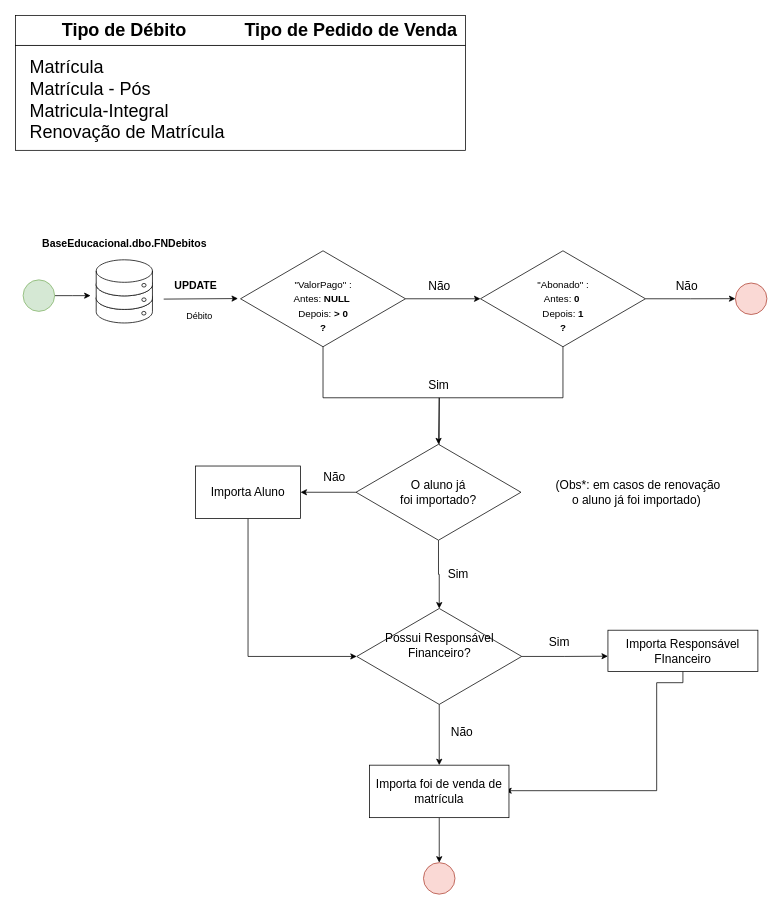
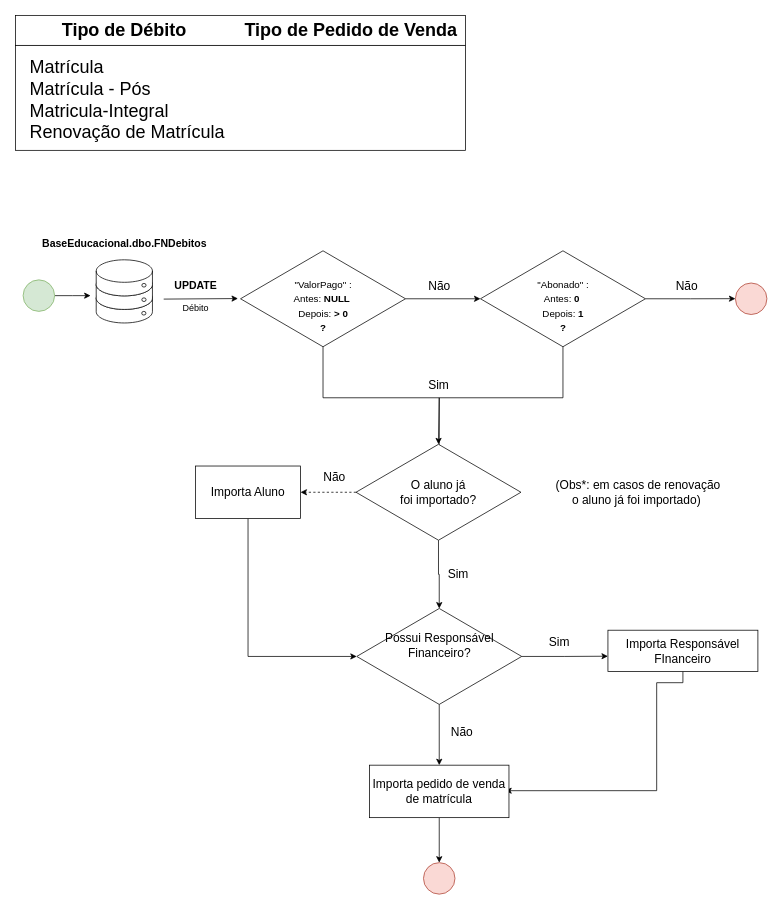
  <mxCell id="0" />
  <mxCell id="1" parent="0" />
  <mxCell id="2" value="" style="whiteSpace=wrap;html=1;fillColor=default;" vertex="1" parent="1"><mxGeometry x="20" y="20" width="600" height="40" as="geometry" /></mxCell>
  <mxCell id="3" value="" style="group;strokeColor=default;fillColor=default;" vertex="1" connectable="0" parent="1"><mxGeometry x="20" y="60" width="600" height="140" as="geometry" /></mxCell>
  <mxCell id="4" value="&lt;div style=&quot;&quot;&gt;&lt;span style=&quot;font-size: 24px; background-color: initial; border-color: var(--border-color);&quot;&gt;Matrícula&lt;/span&gt;&lt;/div&gt;&lt;font style=&quot;font-size: 24px;&quot;&gt;&lt;div style=&quot;&quot;&gt;&lt;span style=&quot;background-color: initial; border-color: var(--border-color);&quot;&gt;Matrícula - Pós&lt;/span&gt;&lt;/div&gt;&lt;span style=&quot;border-color: var(--border-color);&quot;&gt;&lt;div style=&quot;&quot;&gt;&lt;span style=&quot;background-color: initial; border-color: var(--border-color);&quot;&gt;Matricula-Integral&lt;/span&gt;&lt;/div&gt;&lt;/span&gt;&lt;span style=&quot;border-color: var(--border-color);&quot;&gt;&lt;div style=&quot;&quot;&gt;&lt;span style=&quot;background-color: initial; border-color: var(--border-color);&quot;&gt;Renovação de Matrícula&lt;/span&gt;&lt;/div&gt;&lt;/span&gt;&lt;/font&gt;" style="text;html=1;strokeColor=none;fillColor=none;align=left;verticalAlign=top;whiteSpace=wrap;rounded=0;" vertex="1" parent="3"><mxGeometry x="16.9" y="9.33" width="273.1" height="120.67" as="geometry" /></mxCell>
  <mxCell id="5" value="&lt;font style=&quot;font-size: 24px;&quot;&gt;&lt;b&gt;Tipo de Pedido de Venda&lt;/b&gt;&lt;/font&gt;" style="text;html=1;align=center;verticalAlign=middle;resizable=0;points=[];autosize=1;strokeColor=none;fillColor=none;" vertex="1" parent="1"><mxGeometry x="312" y="20" width="310" height="40" as="geometry" /></mxCell>
  <mxCell id="6" value="&lt;font style=&quot;font-size: 24px;&quot;&gt;&lt;b&gt;Tipo de Débito&lt;/b&gt;&lt;/font&gt;" style="text;html=1;align=left;verticalAlign=middle;resizable=0;points=[];autosize=1;strokeColor=none;fillColor=none;" vertex="1" parent="1"><mxGeometry x="80" y="20" width="190" height="40" as="geometry" /></mxCell>
  <mxCell id="7" value="&lt;b&gt;&lt;font style=&quot;font-size: 14px;&quot;&gt;BaseEducacional.dbo.FNDebitos&lt;/font&gt;&lt;/b&gt;" style="text;html=1;align=center;verticalAlign=middle;resizable=0;points=[];autosize=1;strokeColor=none;fillColor=none;strokeWidth=13;" vertex="1" parent="1"><mxGeometry x="45" y="310" width="240" height="30" as="geometry" /></mxCell>
  <mxCell id="8" value="&lt;font style=&quot;font-size: 14px;&quot;&gt;&lt;b&gt;UPDATE&lt;/b&gt;&lt;/font&gt;" style="text;html=1;align=center;verticalAlign=middle;resizable=0;points=[];autosize=1;strokeColor=none;fillColor=none;" vertex="1" parent="1"><mxGeometry x="220" y="366.38" width="80" height="30" as="geometry" /></mxCell>
  <mxCell id="9" value="" style="endArrow=classic;html=1;rounded=0;entryX=0.959;entryY=1.043;entryDx=0;entryDy=0;entryPerimeter=0;" edge="1" parent="1"><mxGeometry width="50" height="50" relative="1" as="geometry"><mxPoint x="217.5" y="398.42" as="sourcePoint" /><mxPoint x="316.58" y="397.67" as="targetPoint" /></mxGeometry></mxCell>
  <mxCell id="10" value="" style="group" vertex="1" connectable="0" parent="1"><mxGeometry x="127.5" y="340" width="75" height="104.12" as="geometry" /></mxCell>
  <mxCell id="11" value="" style="shape=cylinder3;whiteSpace=wrap;html=1;boundedLbl=1;backgroundOutline=1;size=15;" vertex="1" parent="10"><mxGeometry y="42.125" width="75" height="48.125" as="geometry" /></mxCell>
  <mxCell id="12" value="" style="shape=cylinder3;whiteSpace=wrap;html=1;boundedLbl=1;backgroundOutline=1;size=15;" vertex="1" parent="10"><mxGeometry y="24.062" width="75" height="48.125" as="geometry" /></mxCell>
  <mxCell id="13" value="" style="shape=cylinder3;whiteSpace=wrap;html=1;boundedLbl=1;backgroundOutline=1;size=15;" vertex="1" parent="10"><mxGeometry y="6" width="75" height="48.125" as="geometry" /></mxCell>
  <mxCell id="14" value="" style="ellipse;whiteSpace=wrap;html=1;" vertex="1" parent="10"><mxGeometry x="60.875" y="56.741" width="5.625" height="4.902" as="geometry" /></mxCell>
  <mxCell id="15" value="" style="ellipse;whiteSpace=wrap;html=1;" vertex="1" parent="10"><mxGeometry x="60.875" y="37.481" width="5.625" height="4.902" as="geometry" /></mxCell>
  <mxCell id="16" value="" style="ellipse;whiteSpace=wrap;html=1;" vertex="1" parent="1"><mxGeometry x="188.208" y="414.804" width="5.625" height="4.902" as="geometry" /></mxCell>
  <mxCell id="17" value="" style="group" vertex="1" connectable="0" parent="1"><mxGeometry x="320" y="334" width="220" height="127.94" as="geometry" /></mxCell>
  <mxCell id="18" value="" style="rhombus;whiteSpace=wrap;html=1;strokeColor=default;align=center;verticalAlign=middle;fontFamily=Helvetica;fontSize=16;fontColor=default;startSize=30;fillColor=default;" vertex="1" parent="17"><mxGeometry width="220" height="127.94" as="geometry" /></mxCell>
  <mxCell id="19" value="&lt;font style=&quot;border-color: var(--border-color); font-size: 13px;&quot;&gt;&quot;ValorPago&quot; :&lt;br style=&quot;border-color: var(--border-color);&quot;&gt;Antes:&lt;b style=&quot;border-color: var(--border-color);&quot;&gt;&amp;nbsp;NULL&lt;/b&gt;&amp;nbsp;&lt;br style=&quot;border-color: var(--border-color);&quot;&gt;Depois:&amp;nbsp;&lt;/font&gt;&lt;b style=&quot;border-color: var(--border-color); font-size: 13px;&quot;&gt;&amp;gt; 0&lt;br style=&quot;border-color: var(--border-color);&quot;&gt;?&lt;/b&gt;" style="text;html=1;align=center;verticalAlign=middle;resizable=0;points=[];autosize=1;strokeColor=none;fillColor=none;fontSize=16;fontFamily=Helvetica;fontColor=default;" vertex="1" parent="17"><mxGeometry x="60" y="27.94" width="100" height="90" as="geometry" /></mxCell>
  <mxCell id="20" value="Não" style="text;html=1;align=center;verticalAlign=middle;resizable=0;points=[];autosize=1;strokeColor=none;fillColor=none;fontSize=16;fontFamily=Helvetica;fontColor=default;" vertex="1" parent="1"><mxGeometry x="560" y="366.38" width="50" height="30" as="geometry" /></mxCell>
  <mxCell id="21" value="" style="group" vertex="1" connectable="0" parent="1"><mxGeometry x="640" y="334" width="220" height="127.94" as="geometry" /></mxCell>
  <mxCell id="22" style="edgeStyle=orthogonalEdgeStyle;rounded=0;orthogonalLoop=1;jettySize=auto;html=1;exitX=1;exitY=0.5;exitDx=0;exitDy=0;fontFamily=Helvetica;fontSize=16;fontColor=default;startSize=30;" edge="1" parent="21" source="23"><mxGeometry relative="1" as="geometry"><mxPoint x="340" y="63.833" as="targetPoint" /></mxGeometry></mxCell>
  <mxCell id="23" value="" style="rhombus;whiteSpace=wrap;html=1;strokeColor=default;align=center;verticalAlign=middle;fontFamily=Helvetica;fontSize=16;fontColor=default;startSize=30;fillColor=default;" vertex="1" parent="21"><mxGeometry width="220" height="127.94" as="geometry" /></mxCell>
  <mxCell id="24" value="&lt;font style=&quot;border-color: var(--border-color); font-size: 13px;&quot;&gt;&quot;Abonado&quot; :&lt;br style=&quot;border-color: var(--border-color);&quot;&gt;Antes:&lt;b style=&quot;border-color: var(--border-color);&quot;&gt;&amp;nbsp;0&lt;/b&gt;&amp;nbsp;&lt;br style=&quot;border-color: var(--border-color);&quot;&gt;Depois:&amp;nbsp;&lt;/font&gt;&lt;b style=&quot;border-color: var(--border-color); font-size: 13px;&quot;&gt;1&lt;br style=&quot;border-color: var(--border-color);&quot;&gt;?&lt;/b&gt;" style="text;html=1;align=center;verticalAlign=middle;resizable=0;points=[];autosize=1;strokeColor=none;fillColor=none;fontSize=16;fontFamily=Helvetica;fontColor=default;" vertex="1" parent="21"><mxGeometry x="65" y="27.94" width="90" height="90" as="geometry" /></mxCell>
  <mxCell id="25" style="edgeStyle=orthogonalEdgeStyle;rounded=0;orthogonalLoop=1;jettySize=auto;html=1;exitX=1;exitY=0.5;exitDx=0;exitDy=0;fontFamily=Helvetica;fontSize=16;fontColor=default;startSize=30;entryX=0;entryY=0.5;entryDx=0;entryDy=0;" edge="1" parent="1" source="18" target="23"><mxGeometry relative="1" as="geometry"><mxPoint x="700" y="397.833" as="targetPoint" /></mxGeometry></mxCell>
  <mxCell id="26" value="Não" style="text;html=1;align=center;verticalAlign=middle;resizable=0;points=[];autosize=1;strokeColor=none;fillColor=none;fontSize=16;fontFamily=Helvetica;fontColor=default;" vertex="1" parent="1"><mxGeometry x="890" y="366.38" width="50" height="30" as="geometry" /></mxCell>
  <mxCell id="27" value="" style="ellipse;whiteSpace=wrap;html=1;aspect=fixed;strokeColor=#ae4132;align=center;verticalAlign=middle;fontFamily=Helvetica;fontSize=16;startSize=30;fillColor=#fad9d5;" vertex="1" parent="1"><mxGeometry x="980" y="376.95" width="42.03" height="42.03" as="geometry" /></mxCell>
  <mxCell id="28" style="edgeStyle=orthogonalEdgeStyle;rounded=0;orthogonalLoop=1;jettySize=auto;html=1;fontFamily=Helvetica;fontSize=16;fontColor=default;startSize=30;" edge="1" parent="1" source="29"><mxGeometry relative="1" as="geometry"><mxPoint x="120" y="393.785" as="targetPoint" /></mxGeometry></mxCell>
  <mxCell id="29" value="" style="ellipse;whiteSpace=wrap;html=1;aspect=fixed;strokeColor=#82b366;align=center;verticalAlign=middle;fontFamily=Helvetica;fontSize=16;startSize=30;fillColor=#d5e8d4;" vertex="1" parent="1"><mxGeometry x="30" y="372.77" width="42.03" height="42.03" as="geometry" /></mxCell>
  <mxCell id="30" style="edgeStyle=orthogonalEdgeStyle;rounded=0;orthogonalLoop=1;jettySize=auto;html=1;exitX=0.5;exitY=1;exitDx=0;exitDy=0;fontFamily=Helvetica;fontSize=16;fontColor=default;startSize=30;entryX=0;entryY=0.5;entryDx=0;entryDy=0;" edge="1" parent="1" source="31" target="37"><mxGeometry relative="1" as="geometry"><mxPoint x="585" y="780" as="targetPoint" /></mxGeometry></mxCell>
  <mxCell id="31" value="Importa Aluno" style="whiteSpace=wrap;html=1;strokeColor=default;align=center;verticalAlign=middle;fontFamily=Helvetica;fontSize=16;fontColor=default;startSize=30;fillColor=default;" vertex="1" parent="1"><mxGeometry x="260" y="621.03" width="140" height="70" as="geometry" /></mxCell>
  <mxCell id="32" style="edgeStyle=orthogonalEdgeStyle;rounded=0;orthogonalLoop=1;jettySize=auto;html=1;fontFamily=Helvetica;fontSize=16;fontColor=default;startSize=30;exitX=0.5;exitY=1;exitDx=0;exitDy=0;entryX=0.5;entryY=0;entryDx=0;entryDy=0;" edge="1" parent="1" source="18" target="50"><mxGeometry relative="1" as="geometry"><mxPoint x="430" y="470" as="sourcePoint" /><mxPoint x="830" y="590" as="targetPoint" /><Array as="points"><mxPoint x="430" y="530" /><mxPoint x="585" y="530" /><mxPoint x="585" y="610" /></Array></mxGeometry></mxCell>
  <mxCell id="33" style="edgeStyle=orthogonalEdgeStyle;rounded=0;orthogonalLoop=1;jettySize=auto;html=1;exitX=0.5;exitY=1;exitDx=0;exitDy=0;fontFamily=Helvetica;fontSize=16;fontColor=default;startSize=30;entryX=0.5;entryY=0;entryDx=0;entryDy=0;" edge="1" parent="1" source="23" target="50"><mxGeometry relative="1" as="geometry"><mxPoint x="800" y="570" as="targetPoint" /><Array as="points"><mxPoint x="750" y="530" /><mxPoint x="585" y="530" /></Array></mxGeometry></mxCell>
  <mxCell id="34" value="Sim" style="text;html=1;align=center;verticalAlign=middle;resizable=0;points=[];autosize=1;strokeColor=none;fillColor=none;fontSize=16;fontFamily=Helvetica;fontColor=default;" vertex="1" parent="1"><mxGeometry x="559" y="498" width="50" height="30" as="geometry" /></mxCell>
  <mxCell id="35" value="" style="group" vertex="1" connectable="0" parent="1"><mxGeometry x="475" y="811.03" width="220" height="127.94" as="geometry" /></mxCell>
  <mxCell id="36" style="edgeStyle=orthogonalEdgeStyle;rounded=0;orthogonalLoop=1;jettySize=auto;html=1;exitX=1;exitY=0.5;exitDx=0;exitDy=0;fontFamily=Helvetica;fontSize=16;fontColor=default;startSize=30;" edge="1" parent="35" source="37"><mxGeometry relative="1" as="geometry"><mxPoint x="335" y="63.667" as="targetPoint" /></mxGeometry></mxCell>
  <mxCell id="37" value="" style="rhombus;whiteSpace=wrap;html=1;strokeColor=default;align=center;verticalAlign=middle;fontFamily=Helvetica;fontSize=16;fontColor=default;startSize=30;fillColor=default;" vertex="1" parent="35"><mxGeometry width="220" height="127.94" as="geometry" /></mxCell>
  <mxCell id="38" value="&lt;font style=&quot;font-size: 16px;&quot;&gt;&lt;font style=&quot;font-size: 16px;&quot;&gt;Possui &lt;/font&gt;&lt;font style=&quot;font-size: 16px;&quot;&gt;&lt;font style=&quot;font-size: 16px;&quot;&gt;Responsável&lt;/font&gt;&lt;br&gt;Financeiro?&lt;/font&gt;&lt;/font&gt;" style="text;html=1;align=center;verticalAlign=middle;resizable=0;points=[];autosize=1;strokeColor=none;fillColor=none;fontSize=16;fontFamily=Helvetica;fontColor=default;" vertex="1" parent="35"><mxGeometry x="25" y="23.97" width="170" height="50" as="geometry" /></mxCell>
  <mxCell id="39" value="Sim" style="text;html=1;align=center;verticalAlign=middle;resizable=0;points=[];autosize=1;strokeColor=none;fillColor=none;fontSize=16;fontFamily=Helvetica;fontColor=default;" vertex="1" parent="1"><mxGeometry x="720" y="840" width="50" height="30" as="geometry" /></mxCell>
  <mxCell id="40" style="edgeStyle=orthogonalEdgeStyle;rounded=0;orthogonalLoop=1;jettySize=auto;html=1;exitX=0.5;exitY=1;exitDx=0;exitDy=0;fontFamily=Helvetica;fontSize=16;fontColor=default;startSize=30;" edge="1" parent="1" source="41"><mxGeometry relative="1" as="geometry"><mxPoint x="875" y="927.97" as="sourcePoint" /><mxPoint x="673" y="1054.04" as="targetPoint" /><Array as="points"><mxPoint x="875" y="910" /><mxPoint x="875" y="1054" /></Array></mxGeometry></mxCell>
  <mxCell id="41" value="Importa Responsável FInanceiro" style="whiteSpace=wrap;html=1;strokeColor=default;align=center;verticalAlign=middle;fontFamily=Helvetica;fontSize=16;fontColor=default;startSize=30;fillColor=default;" vertex="1" parent="1"><mxGeometry x="810" y="840" width="200" height="55" as="geometry" /></mxCell>
  <mxCell id="42" style="edgeStyle=orthogonalEdgeStyle;rounded=0;orthogonalLoop=1;jettySize=auto;html=1;exitX=0.5;exitY=1;exitDx=0;exitDy=0;fontFamily=Helvetica;fontSize=16;fontColor=default;startSize=30;" edge="1" parent="1" source="43" target="46"><mxGeometry relative="1" as="geometry"><mxPoint x="580" y="1130" as="targetPoint" /></mxGeometry></mxCell>
- <mxCell id="43" value="Importa foi de venda de matrícula" style="whiteSpace=wrap;html=1;strokeColor=default;align=center;verticalAlign=middle;fontFamily=Helvetica;fontSize=16;fontColor=default;startSize=30;fillColor=default;" vertex="1" parent="1"><mxGeometry x="492" y="1020" width="186" height="70" as="geometry" /></mxCell>
+ <mxCell id="43" value="Importa pedido de venda de matrícula" style="whiteSpace=wrap;html=1;strokeColor=default;align=center;verticalAlign=middle;fontFamily=Helvetica;fontSize=16;fontColor=default;startSize=30;fillColor=default;" vertex="1" parent="1"><mxGeometry x="492" y="1020" width="186" height="70" as="geometry" /></mxCell>
  <mxCell id="44" style="edgeStyle=orthogonalEdgeStyle;rounded=0;orthogonalLoop=1;jettySize=auto;html=1;exitX=0.5;exitY=1;exitDx=0;exitDy=0;fontFamily=Helvetica;fontSize=16;fontColor=default;startSize=30;" edge="1" parent="1" source="37" target="43"><mxGeometry relative="1" as="geometry" /></mxCell>
  <mxCell id="45" value="Não" style="text;html=1;align=center;verticalAlign=middle;resizable=0;points=[];autosize=1;strokeColor=none;fillColor=none;fontSize=16;fontFamily=Helvetica;fontColor=default;" vertex="1" parent="1"><mxGeometry x="590" y="960" width="50" height="30" as="geometry" /></mxCell>
  <mxCell id="46" value="" style="ellipse;whiteSpace=wrap;html=1;aspect=fixed;strokeColor=#ae4132;align=center;verticalAlign=middle;fontFamily=Helvetica;fontSize=16;startSize=30;fillColor=#fad9d5;" vertex="1" parent="1"><mxGeometry x="563.99" y="1150" width="42.03" height="42.03" as="geometry" /></mxCell>
- <mxCell id="47" value="Débito" style="text;html=1;align=center;verticalAlign=middle;resizable=0;points=[];autosize=1;strokeColor=none;fillColor=none;" vertex="1" parent="1"><mxGeometry x="235" y="406.38" width="60" height="30" as="geometry" /></mxCell>
- <mxCell id="48" style="edgeStyle=orthogonalEdgeStyle;rounded=0;orthogonalLoop=1;jettySize=auto;html=1;exitX=0;exitY=0.5;exitDx=0;exitDy=0;fontFamily=Helvetica;fontSize=16;fontColor=default;startSize=30;" edge="1" parent="1" source="50" target="31"><mxGeometry relative="1" as="geometry" /></mxCell>
+ <mxCell id="47" value="Débito" style="text;html=1;align=center;verticalAlign=middle;resizable=0;points=[];autosize=1;strokeColor=none;fillColor=none;" vertex="1" parent="1"><mxGeometry x="230" y="396.38" width="60" height="30" as="geometry" /></mxCell>
+ <mxCell id="48" style="edgeStyle=orthogonalEdgeStyle;rounded=0;orthogonalLoop=1;jettySize=auto;html=1;exitX=0;exitY=0.5;exitDx=0;exitDy=0;fontFamily=Helvetica;fontSize=16;fontColor=default;startSize=30;dashed=1;" edge="1" parent="1" source="50" target="31"><mxGeometry relative="1" as="geometry" /></mxCell>
  <mxCell id="49" style="edgeStyle=orthogonalEdgeStyle;rounded=0;orthogonalLoop=1;jettySize=auto;html=1;exitX=0.5;exitY=1;exitDx=0;exitDy=0;entryX=0.5;entryY=0;entryDx=0;entryDy=0;fontFamily=Helvetica;fontSize=16;fontColor=default;startSize=30;" edge="1" parent="1" source="50" target="37"><mxGeometry relative="1" as="geometry" /></mxCell>
  <mxCell id="50" value="O aluno já &lt;br&gt;foi importado?" style="rhombus;whiteSpace=wrap;html=1;strokeColor=default;align=center;verticalAlign=middle;fontFamily=Helvetica;fontSize=16;fontColor=default;startSize=30;fillColor=default;" vertex="1" parent="1"><mxGeometry x="474" y="592.06" width="220" height="127.94" as="geometry" /></mxCell>
  <mxCell id="51" value="Não" style="text;html=1;align=center;verticalAlign=middle;resizable=0;points=[];autosize=1;strokeColor=none;fillColor=none;fontSize=16;fontFamily=Helvetica;fontColor=default;" vertex="1" parent="1"><mxGeometry x="420" y="621.03" width="50" height="30" as="geometry" /></mxCell>
  <mxCell id="52" value="Sim" style="text;html=1;align=center;verticalAlign=middle;resizable=0;points=[];autosize=1;strokeColor=none;fillColor=none;fontSize=16;fontFamily=Helvetica;fontColor=default;" vertex="1" parent="1"><mxGeometry x="585" y="750" width="50" height="30" as="geometry" /></mxCell>
  <mxCell id="53" value="(Obs*: em casos de renovação &lt;br&gt;o aluno já foi importado)&amp;nbsp;" style="text;html=1;align=center;verticalAlign=middle;resizable=0;points=[];autosize=1;strokeColor=none;fillColor=none;fontSize=16;fontFamily=Helvetica;fontColor=default;" vertex="1" parent="1"><mxGeometry x="730" y="631.03" width="240" height="50" as="geometry" /></mxCell>
